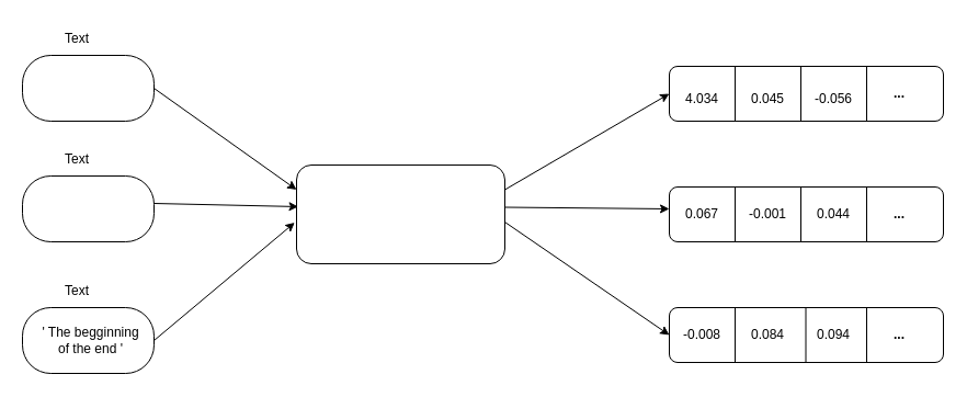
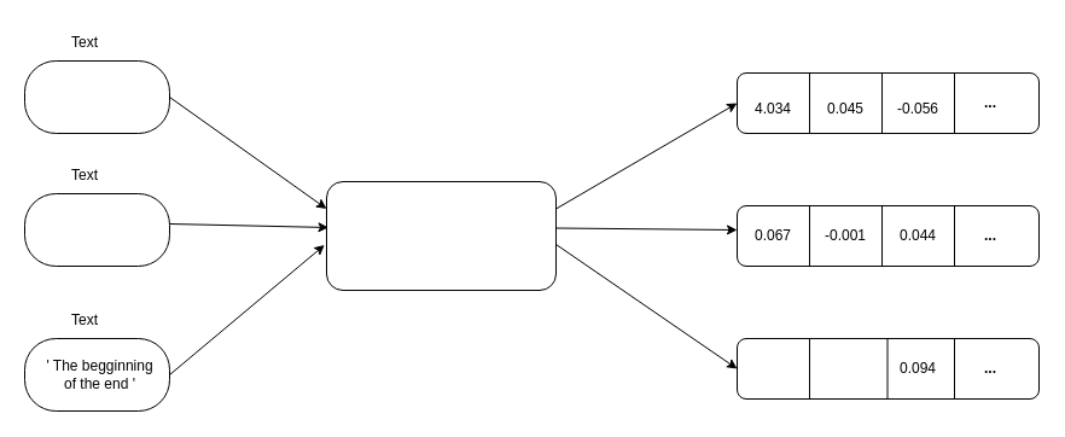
  <mxCell id="0" />
  <mxCell id="1" parent="0" />
  <mxCell id="2" value="" style="rounded=1;whiteSpace=wrap;html=1;" vertex="1" parent="1"><mxGeometry x="270" y="150" width="190" height="90" as="geometry" /></mxCell>
  <mxCell id="3" value="" style="rounded=1;whiteSpace=wrap;html=1;arcSize=43;" vertex="1" parent="1"><mxGeometry x="20" y="50" width="120" height="60" as="geometry" /></mxCell>
  <mxCell id="4" value="" style="rounded=1;whiteSpace=wrap;html=1;arcSize=43;" vertex="1" parent="1"><mxGeometry x="20" y="160" width="120" height="60" as="geometry" /></mxCell>
  <mxCell id="5" value="" style="rounded=1;whiteSpace=wrap;html=1;arcSize=43;" vertex="1" parent="1"><mxGeometry x="20" y="280" width="120" height="60" as="geometry" /></mxCell>
  <mxCell id="6" value="" style="rounded=1;whiteSpace=wrap;html=1;" vertex="1" parent="1"><mxGeometry x="610" y="60" width="250" height="50" as="geometry" /></mxCell>
  <mxCell id="7" value="" style="rounded=1;whiteSpace=wrap;html=1;" vertex="1" parent="1"><mxGeometry x="610" y="170" width="250" height="50" as="geometry" /></mxCell>
  <mxCell id="8" value="" style="rounded=1;whiteSpace=wrap;html=1;" vertex="1" parent="1"><mxGeometry x="610" y="280" width="250" height="50" as="geometry" /></mxCell>
  <mxCell id="9" value="Text" style="text;html=1;align=center;verticalAlign=middle;whiteSpace=wrap;rounded=0;" vertex="1" parent="1"><mxGeometry x="40" y="130" width="60" height="30" as="geometry" /></mxCell>
  <mxCell id="10" value="Text" style="text;html=1;align=center;verticalAlign=middle;whiteSpace=wrap;rounded=0;" vertex="1" parent="1"><mxGeometry x="40" y="20" width="60" height="30" as="geometry" /></mxCell>
  <mxCell id="11" value="Text" style="text;html=1;align=center;verticalAlign=middle;whiteSpace=wrap;rounded=0;" vertex="1" parent="1"><mxGeometry x="40" y="250" width="60" height="30" as="geometry" /></mxCell>
  <mxCell id="12" value="' The begginning of the end '" style="text;html=1;align=center;verticalAlign=middle;whiteSpace=wrap;rounded=0;" vertex="1" parent="1"><mxGeometry x="35" y="295" width="95" height="30" as="geometry" /></mxCell>
  <mxCell id="13" value="" style="endArrow=none;html=1;rounded=0;" edge="1" parent="1"><mxGeometry width="50" height="50" relative="1" as="geometry"><mxPoint x="670" y="110" as="sourcePoint" /><mxPoint x="670" y="60" as="targetPoint" /></mxGeometry></mxCell>
  <mxCell id="14" value="" style="endArrow=none;html=1;rounded=0;" edge="1" parent="1"><mxGeometry width="50" height="50" relative="1" as="geometry"><mxPoint x="730" y="110" as="sourcePoint" /><mxPoint x="730" y="60" as="targetPoint" /></mxGeometry></mxCell>
  <mxCell id="15" value="" style="endArrow=none;html=1;rounded=0;" edge="1" parent="1"><mxGeometry width="50" height="50" relative="1" as="geometry"><mxPoint x="790" y="110" as="sourcePoint" /><mxPoint x="790" y="60" as="targetPoint" /></mxGeometry></mxCell>
  <mxCell id="16" value="" style="endArrow=none;html=1;rounded=0;" edge="1" parent="1"><mxGeometry width="50" height="50" relative="1" as="geometry"><mxPoint x="790" y="220" as="sourcePoint" /><mxPoint x="790" y="170" as="targetPoint" /></mxGeometry></mxCell>
  <mxCell id="17" value="" style="endArrow=none;html=1;rounded=0;" edge="1" parent="1"><mxGeometry width="50" height="50" relative="1" as="geometry"><mxPoint x="730" y="220" as="sourcePoint" /><mxPoint x="730" y="170" as="targetPoint" /></mxGeometry></mxCell>
  <mxCell id="18" value="" style="endArrow=none;html=1;rounded=0;" edge="1" parent="1"><mxGeometry width="50" height="50" relative="1" as="geometry"><mxPoint x="670" y="220" as="sourcePoint" /><mxPoint x="670" y="170" as="targetPoint" /></mxGeometry></mxCell>
  <mxCell id="19" value="" style="endArrow=none;html=1;rounded=0;" edge="1" parent="1"><mxGeometry width="50" height="50" relative="1" as="geometry"><mxPoint x="670" y="330" as="sourcePoint" /><mxPoint x="670" y="280" as="targetPoint" /></mxGeometry></mxCell>
  <mxCell id="20" value="" style="endArrow=none;html=1;rounded=0;" edge="1" parent="1"><mxGeometry width="50" height="50" relative="1" as="geometry"><mxPoint x="734.5" y="330" as="sourcePoint" /><mxPoint x="734.5" y="280" as="targetPoint" /></mxGeometry></mxCell>
  <mxCell id="21" value="" style="endArrow=none;html=1;rounded=0;" edge="1" parent="1"><mxGeometry width="50" height="50" relative="1" as="geometry"><mxPoint x="790" y="330" as="sourcePoint" /><mxPoint x="790" y="280" as="targetPoint" /></mxGeometry></mxCell>
  <mxCell id="22" value="4.034" style="text;html=1;align=center;verticalAlign=middle;whiteSpace=wrap;rounded=0;" vertex="1" parent="1"><mxGeometry x="610" y="80" width="60" height="20" as="geometry" /></mxCell>
  <mxCell id="23" value="0.045" style="text;html=1;align=center;verticalAlign=middle;whiteSpace=wrap;rounded=0;" vertex="1" parent="1"><mxGeometry x="670" y="80" width="60" height="20" as="geometry" /></mxCell>
  <mxCell id="24" value="-0.056" style="text;html=1;align=center;verticalAlign=middle;whiteSpace=wrap;rounded=0;" vertex="1" parent="1"><mxGeometry x="730" y="80" width="60" height="20" as="geometry" /></mxCell>
  <mxCell id="25" value="&lt;b&gt;...&lt;/b&gt;" style="text;html=1;align=center;verticalAlign=middle;whiteSpace=wrap;rounded=0;" vertex="1" parent="1"><mxGeometry x="790" y="75" width="60" height="20" as="geometry" /></mxCell>
  <mxCell id="26" value="&lt;b&gt;...&lt;/b&gt;" style="text;html=1;align=center;verticalAlign=middle;whiteSpace=wrap;rounded=0;" vertex="1" parent="1"><mxGeometry x="790" y="185" width="60" height="20" as="geometry" /></mxCell>
  <mxCell id="27" value="&lt;b&gt;...&lt;/b&gt;" style="text;html=1;align=center;verticalAlign=middle;whiteSpace=wrap;rounded=0;" vertex="1" parent="1"><mxGeometry x="790" y="295" width="60" height="20" as="geometry" /></mxCell>
  <mxCell id="28" value="0.067" style="text;html=1;align=center;verticalAlign=middle;whiteSpace=wrap;rounded=0;" vertex="1" parent="1"><mxGeometry x="610" y="185" width="60" height="20" as="geometry" /></mxCell>
- <mxCell id="29" value="-0.008" style="text;html=1;align=center;verticalAlign=middle;whiteSpace=wrap;rounded=0;" vertex="1" parent="1"><mxGeometry x="610" y="295" width="60" height="20" as="geometry" /></mxCell>
  <mxCell id="30" value="0.044" style="text;html=1;align=center;verticalAlign=middle;whiteSpace=wrap;rounded=0;" vertex="1" parent="1"><mxGeometry x="730" y="185" width="60" height="20" as="geometry" /></mxCell>
  <mxCell id="31" value="-0.001&lt;span style=&quot;color: rgba(0, 0, 0, 0); font-family: monospace; font-size: 0px; text-align: start; text-wrap: nowrap;&quot;&gt;%3CmxGraphModel%3E%3Croot%3E%3CmxCell%20id%3D%220%22%2F%3E%3CmxCell%20id%3D%221%22%20parent%3D%220%22%2F%3E%3CmxCell%20id%3D%222%22%20value%3D%220.044%22%20style%3D%22text%3Bhtml%3D1%3Balign%3Dcenter%3BverticalAlign%3Dmiddle%3BwhiteSpace%3Dwrap%3Brounded%3D0%3B%22%20vertex%3D%221%22%20parent%3D%221%22%3E%3CmxGeometry%20x%3D%22800%22%20y%3D%22225%22%20width%3D%2260%22%20height%3D%2220%22%20as%3D%22geometry%22%2F%3E%3C%2FmxCell%3E%3C%2Froot%3E%3C%2FmxGraphModel%3E&lt;/span&gt;&lt;span style=&quot;color: rgba(0, 0, 0, 0); font-family: monospace; font-size: 0px; text-align: start; text-wrap: nowrap;&quot;&gt;%3CmxGraphModel%3E%3Croot%3E%3CmxCell%20id%3D%220%22%2F%3E%3CmxCell%20id%3D%221%22%20parent%3D%220%22%2F%3E%3CmxCell%20id%3D%222%22%20value%3D%220.044%22%20style%3D%22text%3Bhtml%3D1%3Balign%3Dcenter%3BverticalAlign%3Dmiddle%3BwhiteSpace%3Dwrap%3Brounded%3D0%3B%22%20vertex%3D%221%22%20parent%3D%221%22%3E%3CmxGeometry%20x%3D%22800%22%20y%3D%22225%22%20width%3D%2260%22%20height%3D%2220%22%20as%3D%22geometry%22%2F%3E%3C%2FmxCell%3E%3C%2Froot%3E%3C%2FmxGraphModel%3E&lt;/span&gt;" style="text;html=1;align=center;verticalAlign=middle;whiteSpace=wrap;rounded=0;" vertex="1" parent="1"><mxGeometry x="670" y="185" width="60" height="20" as="geometry" /></mxCell>
- <mxCell id="32" value="0.084" style="text;html=1;align=center;verticalAlign=middle;whiteSpace=wrap;rounded=0;" vertex="1" parent="1"><mxGeometry x="670" y="295" width="60" height="20" as="geometry" /></mxCell>
  <mxCell id="33" value="0.094" style="text;html=1;align=center;verticalAlign=middle;whiteSpace=wrap;rounded=0;" vertex="1" parent="1"><mxGeometry x="730" y="295" width="60" height="20" as="geometry" /></mxCell>
  <mxCell id="34" value="" style="endArrow=classic;html=1;rounded=0;entryX=0;entryY=0.25;entryDx=0;entryDy=0;" edge="1" parent="1" target="2"><mxGeometry width="50" height="50" relative="1" as="geometry"><mxPoint x="140" y="80" as="sourcePoint" /><mxPoint x="190" y="30" as="targetPoint" /></mxGeometry></mxCell>
  <mxCell id="35" value="" style="endArrow=classic;html=1;rounded=0;entryX=0.008;entryY=0.422;entryDx=0;entryDy=0;entryPerimeter=0;" edge="1" parent="1" target="2"><mxGeometry width="50" height="50" relative="1" as="geometry"><mxPoint x="140" y="185" as="sourcePoint" /><mxPoint x="270" y="278" as="targetPoint" /></mxGeometry></mxCell>
  <mxCell id="36" value="" style="endArrow=classic;html=1;rounded=0;entryX=-0.009;entryY=0.583;entryDx=0;entryDy=0;entryPerimeter=0;" edge="1" parent="1" target="2"><mxGeometry width="50" height="50" relative="1" as="geometry"><mxPoint x="140" y="310" as="sourcePoint" /><mxPoint x="270" y="403" as="targetPoint" /></mxGeometry></mxCell>
  <mxCell id="37" value="" style="endArrow=classic;html=1;rounded=0;entryX=0;entryY=0.5;entryDx=0;entryDy=0;exitX=1;exitY=0.25;exitDx=0;exitDy=0;" edge="1" parent="1" source="2" target="6"><mxGeometry width="50" height="50" relative="1" as="geometry"><mxPoint x="480" y="170" as="sourcePoint" /><mxPoint x="590" y="268" as="targetPoint" /></mxGeometry></mxCell>
  <mxCell id="38" value="" style="endArrow=classic;html=1;rounded=0;entryX=0;entryY=0.25;entryDx=0;entryDy=0;" edge="1" parent="1" target="28"><mxGeometry width="50" height="50" relative="1" as="geometry"><mxPoint x="460" y="188.5" as="sourcePoint" /><mxPoint x="592" y="191.5" as="targetPoint" /></mxGeometry></mxCell>
  <mxCell id="39" value="" style="endArrow=classic;html=1;rounded=0;entryX=0;entryY=0.5;entryDx=0;entryDy=0;" edge="1" parent="1" target="8"><mxGeometry width="50" height="50" relative="1" as="geometry"><mxPoint x="460" y="202" as="sourcePoint" /><mxPoint x="592" y="205" as="targetPoint" /></mxGeometry></mxCell>
